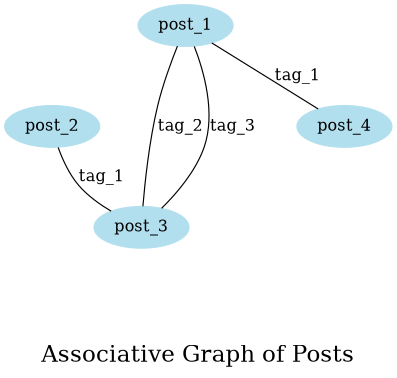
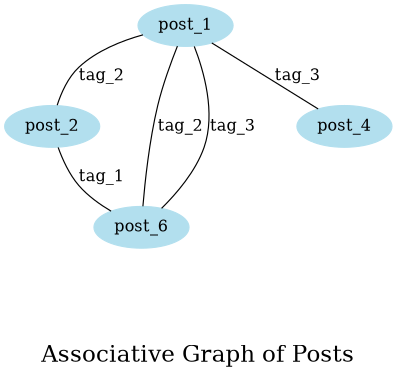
  graph {
    fontsize=20
    label="\nAssociative Graph of Posts"
    node [color=lightblue2 style=filled]
    post_1
    post_2
-   post_3
+   post_3 [label=post_6]
    post_4
+   post_1 -- post_2 [label=tag_2]
    post_1 -- post_3 [label=tag_2]
    post_1 -- post_3 [label=tag_3]
-   post_1 -- post_4 [label=tag_1]
+   post_1 -- post_4 [label=tag_3]
    post_2 -- post_3 [label=tag_1]
  }
